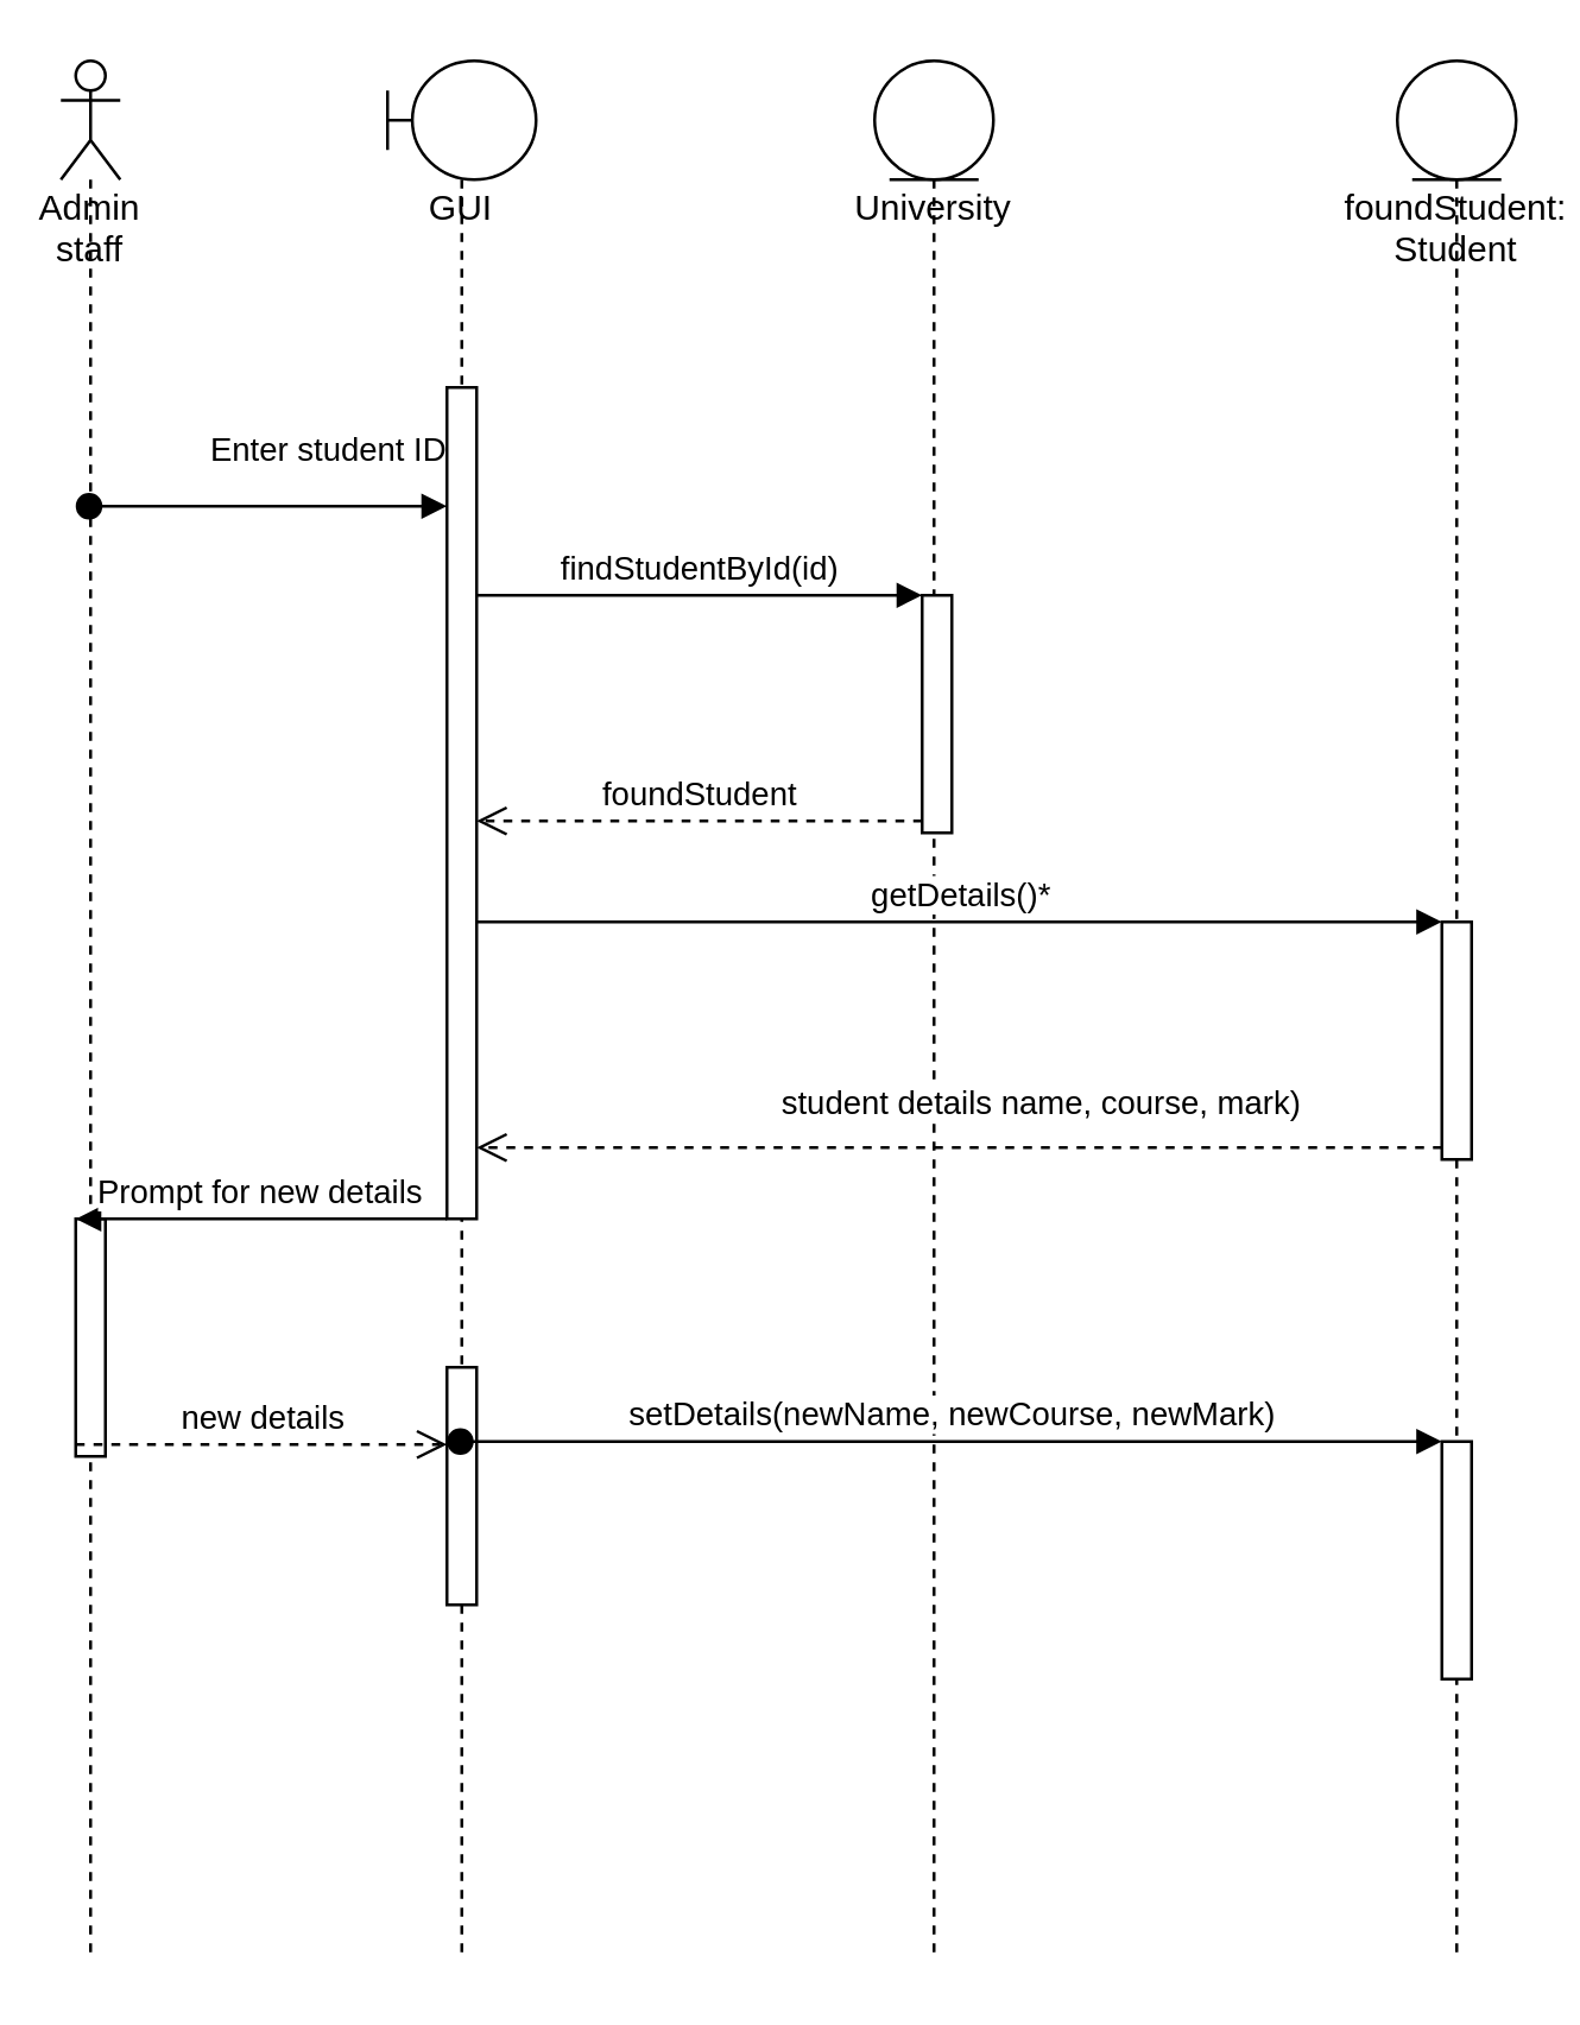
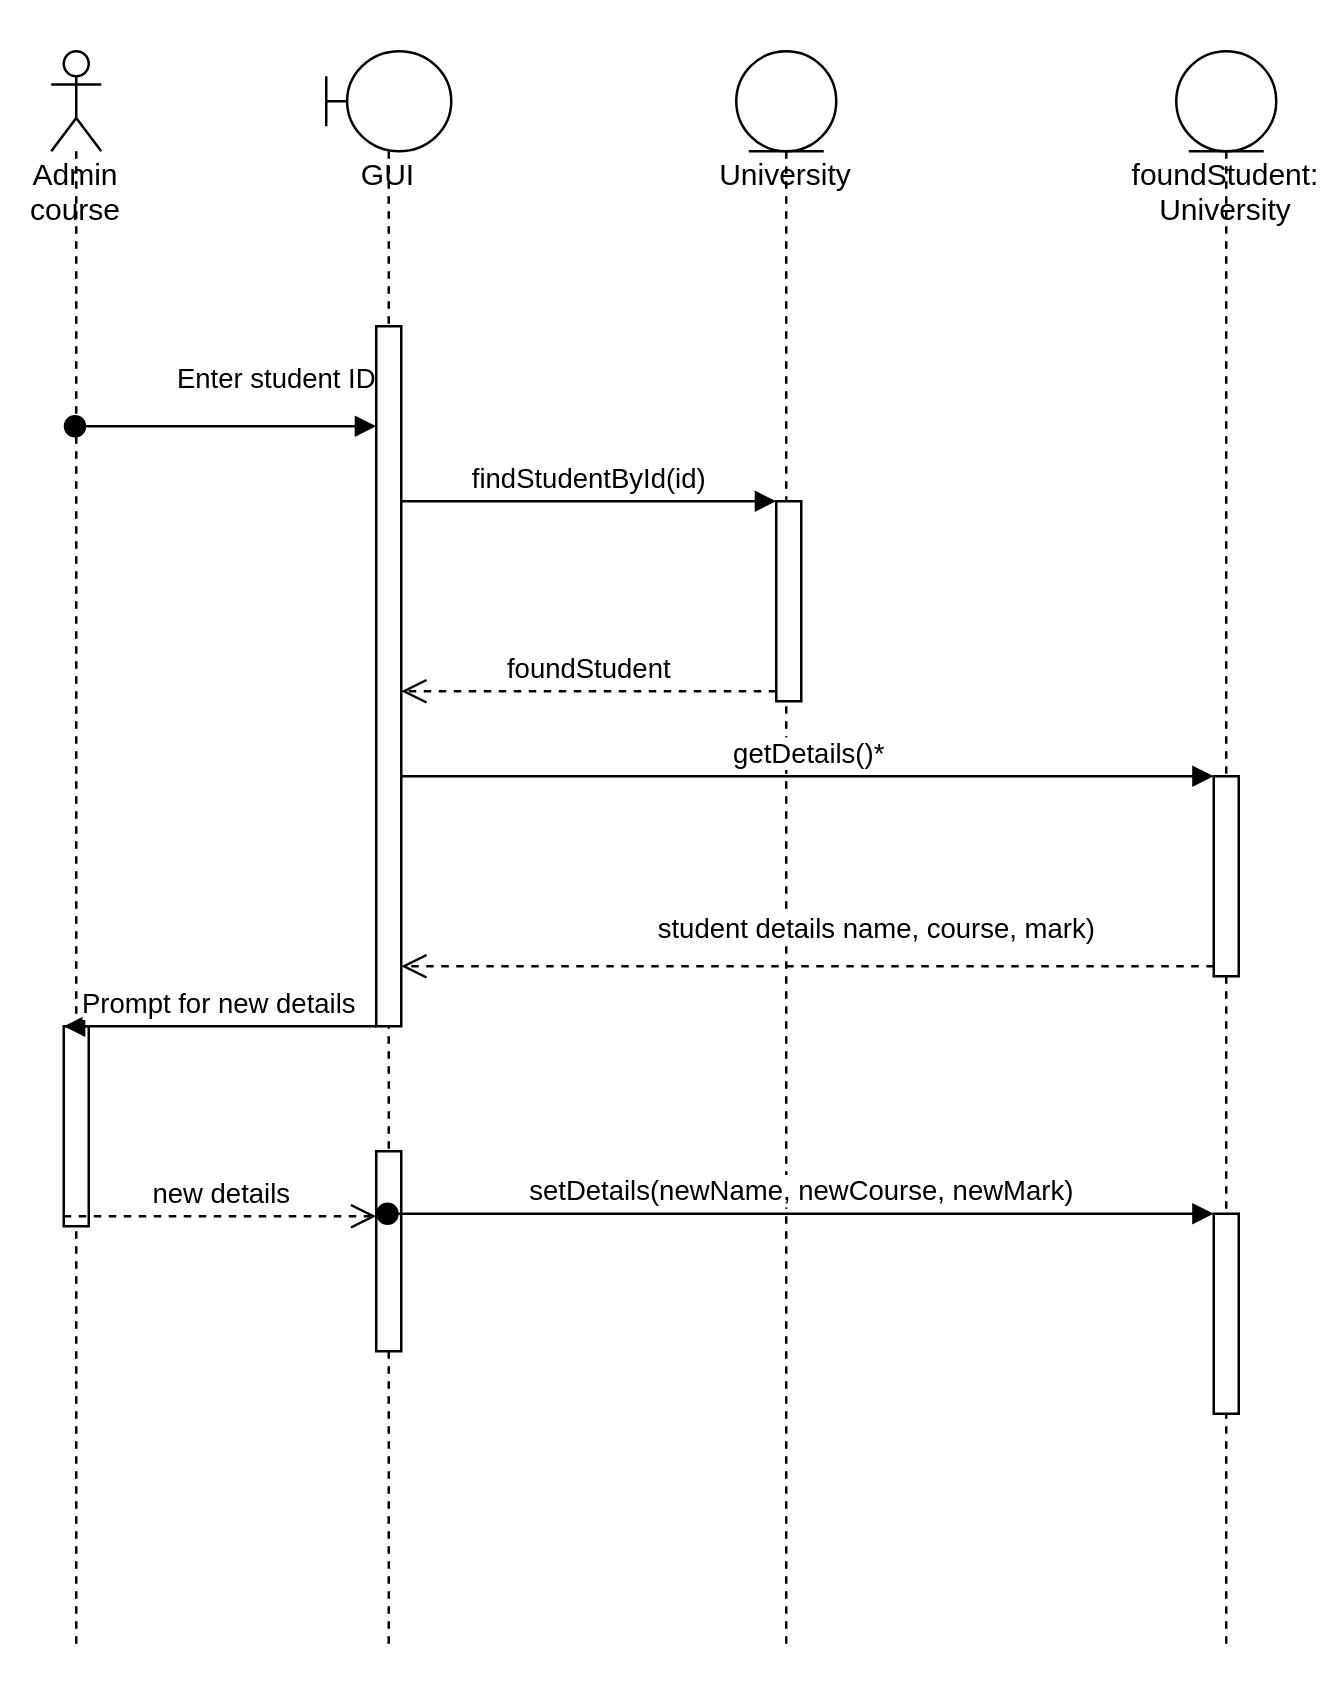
  <mxCell id="0" />
  <mxCell id="1" parent="0" />
- <mxCell id="2" value="Admin staff" style="shape=umlLifeline;participant=umlActor;perimeter=lifelinePerimeter;whiteSpace=wrap;html=1;container=1;collapsible=0;recursiveResize=0;verticalAlign=top;spacingTop=36;outlineConnect=0;" parent="1" vertex="1"><mxGeometry x="20" y="20" width="20" height="640" as="geometry" /></mxCell>
+ <mxCell id="2" value="Admin course" style="shape=umlLifeline;participant=umlActor;perimeter=lifelinePerimeter;whiteSpace=wrap;html=1;container=1;collapsible=0;recursiveResize=0;verticalAlign=top;spacingTop=36;outlineConnect=0;" parent="1" vertex="1"><mxGeometry x="20" y="20" width="20" height="640" as="geometry" /></mxCell>
  <mxCell id="3" value="" style="html=1;points=[];perimeter=orthogonalPerimeter;" parent="2" vertex="1"><mxGeometry x="5" y="390" width="10" height="80" as="geometry" /></mxCell>
  <mxCell id="4" value="GUI" style="shape=umlLifeline;participant=umlBoundary;perimeter=lifelinePerimeter;whiteSpace=wrap;html=1;container=1;collapsible=0;recursiveResize=0;verticalAlign=top;spacingTop=36;outlineConnect=0;" parent="1" vertex="1"><mxGeometry x="130" y="20" width="50" height="640" as="geometry" /></mxCell>
  <mxCell id="5" value="" style="html=1;points=[];perimeter=orthogonalPerimeter;" parent="4" vertex="1"><mxGeometry x="20" y="110" width="10" height="280" as="geometry" /></mxCell>
  <mxCell id="6" value="" style="html=1;points=[];perimeter=orthogonalPerimeter;" parent="4" vertex="1"><mxGeometry x="20" y="440" width="10" height="80" as="geometry" /></mxCell>
  <mxCell id="7" value="University" style="shape=umlLifeline;participant=umlEntity;perimeter=lifelinePerimeter;whiteSpace=wrap;html=1;container=1;collapsible=0;recursiveResize=0;verticalAlign=top;spacingTop=36;outlineConnect=0;" parent="1" vertex="1"><mxGeometry x="294" y="20" width="40" height="640" as="geometry" /></mxCell>
  <mxCell id="8" value="" style="html=1;points=[];perimeter=orthogonalPerimeter;" parent="7" vertex="1"><mxGeometry x="16" y="180" width="10" height="80" as="geometry" /></mxCell>
- <mxCell id="9" value="foundStudent: Student" style="shape=umlLifeline;participant=umlEntity;perimeter=lifelinePerimeter;whiteSpace=wrap;html=1;container=1;collapsible=0;recursiveResize=0;verticalAlign=top;spacingTop=36;outlineConnect=0;" parent="1" vertex="1"><mxGeometry x="470" y="20" width="40" height="640" as="geometry" /></mxCell>
+ <mxCell id="9" value="foundStudent: University" style="shape=umlLifeline;participant=umlEntity;perimeter=lifelinePerimeter;whiteSpace=wrap;html=1;container=1;collapsible=0;recursiveResize=0;verticalAlign=top;spacingTop=36;outlineConnect=0;" parent="1" vertex="1"><mxGeometry x="470" y="20" width="40" height="640" as="geometry" /></mxCell>
  <mxCell id="10" value="" style="html=1;points=[];perimeter=orthogonalPerimeter;" parent="9" vertex="1"><mxGeometry x="15" y="290" width="10" height="80" as="geometry" /></mxCell>
  <mxCell id="11" value="" style="html=1;points=[];perimeter=orthogonalPerimeter;" parent="9" vertex="1"><mxGeometry x="15" y="465" width="10" height="80" as="geometry" /></mxCell>
  <mxCell id="12" value="Enter student ID" style="html=1;verticalAlign=bottom;startArrow=oval;endArrow=block;startSize=8;rounded=0;" parent="1" source="2" target="5" edge="1"><mxGeometry x="0.336" y="10" relative="1" as="geometry"><mxPoint x="90" y="140" as="sourcePoint" /><Array as="points"><mxPoint x="80" y="170" /></Array><mxPoint as="offset" /></mxGeometry></mxCell>
  <mxCell id="13" value="findStudentById(id)" style="html=1;verticalAlign=bottom;endArrow=block;entryX=0;entryY=0;rounded=0;" parent="1" source="5" target="8" edge="1"><mxGeometry relative="1" as="geometry"><mxPoint x="240" y="200" as="sourcePoint" /></mxGeometry></mxCell>
  <mxCell id="14" value="foundStudent" style="html=1;verticalAlign=bottom;endArrow=open;dashed=1;endSize=8;exitX=0;exitY=0.95;rounded=0;" parent="1" source="8" target="5" edge="1"><mxGeometry relative="1" as="geometry"><mxPoint x="240" y="276" as="targetPoint" /></mxGeometry></mxCell>
  <mxCell id="15" value="getDetails()*" style="html=1;verticalAlign=bottom;endArrow=block;entryX=0;entryY=0;rounded=0;" parent="1" source="5" target="10" edge="1"><mxGeometry relative="1" as="geometry"><mxPoint x="334" y="310" as="sourcePoint" /></mxGeometry></mxCell>
  <mxCell id="16" value="student details name, course, mark)" style="html=1;verticalAlign=bottom;endArrow=open;dashed=1;endSize=8;exitX=0;exitY=0.95;rounded=0;" parent="1" source="10" target="5" edge="1"><mxGeometry x="-0.169" y="-6" relative="1" as="geometry"><mxPoint x="334" y="386" as="targetPoint" /><mxPoint as="offset" /></mxGeometry></mxCell>
  <mxCell id="17" value="Prompt for new details" style="html=1;verticalAlign=bottom;endArrow=block;entryX=0;entryY=0;rounded=0;" parent="1" source="5" target="3" edge="1"><mxGeometry relative="1" as="geometry"><mxPoint x="150" y="485" as="sourcePoint" /></mxGeometry></mxCell>
  <mxCell id="18" value="new details" style="html=1;verticalAlign=bottom;endArrow=open;dashed=1;endSize=8;exitX=0;exitY=0.95;rounded=0;" parent="1" source="3" edge="1"><mxGeometry relative="1" as="geometry"><mxPoint x="150" y="486" as="targetPoint" /></mxGeometry></mxCell>
  <mxCell id="19" value="setDetails(newName, newCourse, newMark)" style="html=1;verticalAlign=bottom;startArrow=oval;endArrow=block;startSize=8;rounded=0;" parent="1" source="4" target="11" edge="1"><mxGeometry relative="1" as="geometry"><mxPoint x="190" y="490" as="sourcePoint" /></mxGeometry></mxCell>
